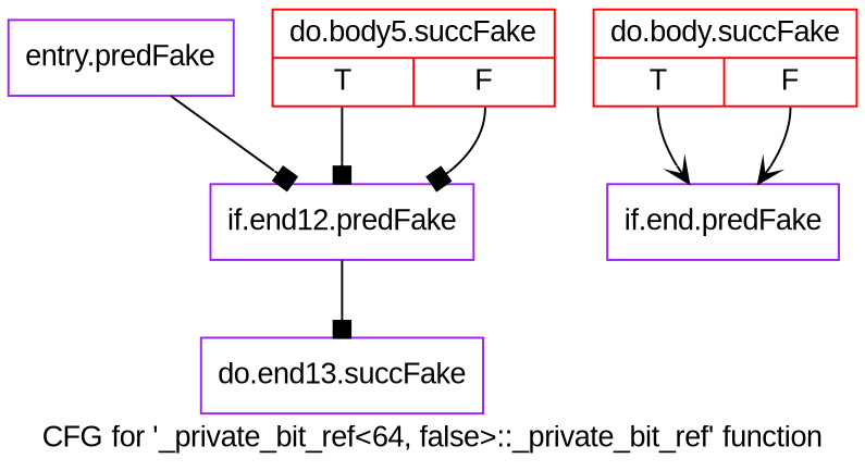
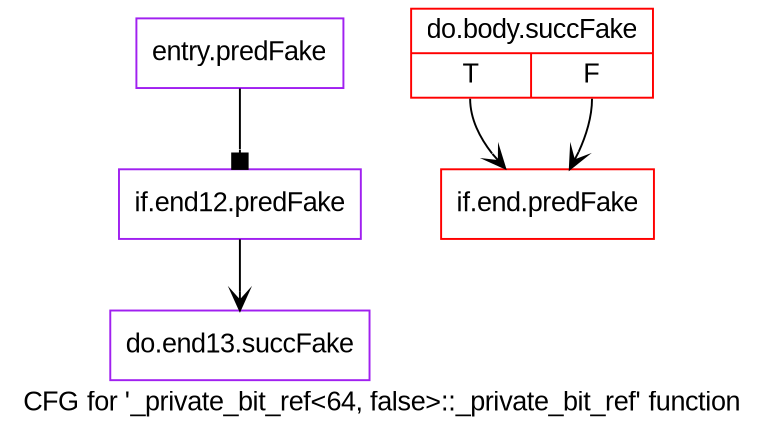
  digraph {
    fontname="Liberation Sans"
    label="CFG for '_private_bit_ref\<64, false\>::_private_bit_ref' function"
    node [color=purple fontname="Liberation Sans" shape=record filename="/tools/Xilinx/Vitis_HLS/2022.1/include/etc/ap_private.h" linenumber=6927]
    edge [arrowhead=box execusionnum=0 filename="/tools/Xilinx/Vitis_HLS/2022.1/include/etc/ap_private.h" fontname="Liberation Sans"]
    n1 [label="{entry.predFake}" filename="" linenumber=""]
    n2 [label="{if.end12.predFake}"]
    n3 [color=red label="{do.body.succFake|{<s0>T|<s1>F}}" linenumber=6925]
-   n4 [label="{if.end.predFake}" linenumber=6925]
-   n5 [color=red label="{do.body5.succFake|{<s0>T|<s1>F}}"]
+   n4 [color=red label="{if.end.predFake}" linenumber=6925]
    n6 [label="{do.end13.succFake}" linenumber=6929]
    n1 -> n2
-   n2 -> n6
+   n2 -> n6 [arrowhead=vee]
    n3 -> n4 [arrowhead=vee tailport=s0]
    n3 -> n4 [arrowhead=vee tailport=s1 execusionnum="" filename=""]
-   n5 -> n2 [tailport=s0]
-   n5 -> n2 [tailport=s1 execusionnum="" filename=""]
  }
